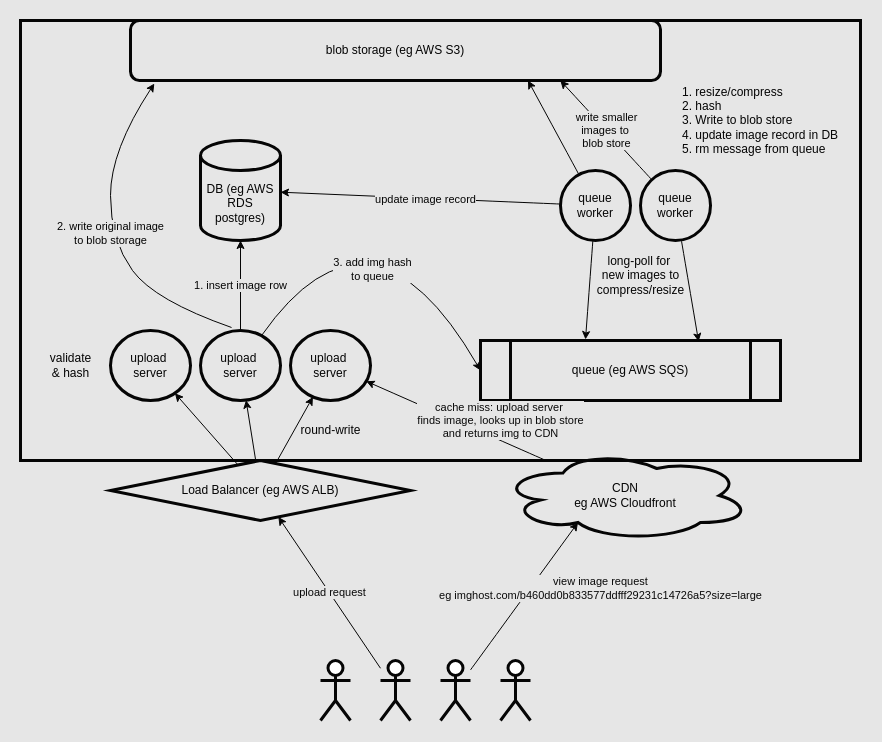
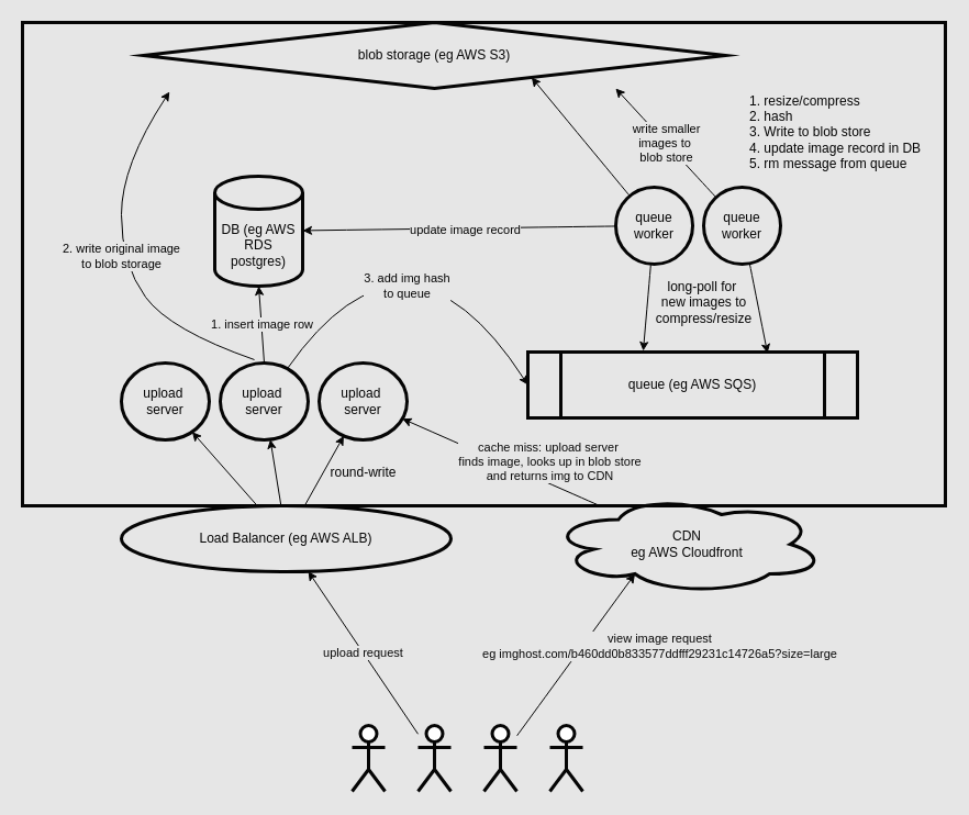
  <mxCell id="0" />
  <mxCell id="1" parent="0" />
  <mxCell id="2" value="" style="shape=umlActor;verticalLabelPosition=bottom;verticalAlign=top;html=1;outlineConnect=0;strokeColor=#050505;strokeWidth=3;labelBackgroundColor=none;" vertex="1" parent="1"><mxGeometry x="320" y="660" width="30" height="60" as="geometry" /></mxCell>
  <mxCell id="3" value="&lt;font style=&quot;&quot;&gt;upload request&lt;/font&gt;" style="edgeStyle=none;html=1;strokeColor=#050505;labelBackgroundColor=#E6E6E6;fontColor=#0A0A0A;" edge="1" parent="1" source="4" target="13"><mxGeometry relative="1" as="geometry"><mxPoint x="260" y="530" as="targetPoint" /></mxGeometry></mxCell>
  <mxCell id="4" value="" style="shape=umlActor;verticalLabelPosition=bottom;verticalAlign=top;html=1;outlineConnect=0;strokeColor=#050505;strokeWidth=3;labelBackgroundColor=none;" vertex="1" parent="1"><mxGeometry x="380" y="660" width="30" height="60" as="geometry" /></mxCell>
  <mxCell id="5" style="edgeStyle=none;curved=1;html=1;entryX=0.31;entryY=0.8;entryDx=0;entryDy=0;entryPerimeter=0;labelBackgroundColor=none;fontColor=#050505;strokeColor=#050505;" edge="1" parent="1" source="7" target="37"><mxGeometry relative="1" as="geometry" /></mxCell>
  <mxCell id="6" value="view image request&lt;br&gt;eg imghost.com/b460dd0b833577ddfff29231c14726a5?size=large" style="edgeLabel;html=1;align=center;verticalAlign=middle;resizable=0;points=[];fontColor=#0A0A0A;labelBackgroundColor=#E6E6E6;" vertex="1" connectable="0" parent="5"><mxGeometry x="0.076" y="4" relative="1" as="geometry"><mxPoint x="75" as="offset" /></mxGeometry></mxCell>
  <mxCell id="7" value="" style="shape=umlActor;verticalLabelPosition=bottom;verticalAlign=top;html=1;outlineConnect=0;strokeColor=#050505;strokeWidth=3;labelBackgroundColor=none;" vertex="1" parent="1"><mxGeometry x="440" y="660" width="30" height="60" as="geometry" /></mxCell>
  <mxCell id="8" value="" style="shape=umlActor;verticalLabelPosition=bottom;verticalAlign=top;html=1;outlineConnect=0;strokeColor=#050505;strokeWidth=3;labelBackgroundColor=none;" vertex="1" parent="1"><mxGeometry x="500" y="660" width="30" height="60" as="geometry" /></mxCell>
  <mxCell id="9" value="" style="whiteSpace=wrap;html=1;strokeColor=#050505;strokeWidth=3;fillColor=none;labelBackgroundColor=none;" vertex="1" parent="1"><mxGeometry x="20" y="20" width="840" height="440" as="geometry" /></mxCell>
  <mxCell id="10" style="edgeStyle=none;html=1;labelBackgroundColor=none;fontColor=#050505;strokeColor=#050505;" edge="1" parent="1" source="13" target="17"><mxGeometry relative="1" as="geometry" /></mxCell>
  <mxCell id="11" style="edgeStyle=none;html=1;labelBackgroundColor=none;fontColor=#050505;strokeColor=#050505;" edge="1" parent="1" source="13" target="20"><mxGeometry relative="1" as="geometry" /></mxCell>
  <mxCell id="12" style="edgeStyle=none;html=1;labelBackgroundColor=none;fontColor=#050505;strokeColor=#050505;" edge="1" parent="1" source="13" target="18"><mxGeometry relative="1" as="geometry" /></mxCell>
- <mxCell id="13" value="Load Balancer (eg AWS ALB)" style="rhombus;whiteSpace=wrap;html=1;fontColor=#050505;strokeColor=#050505;strokeWidth=3;fillColor=none;labelBackgroundColor=none;" vertex="1" parent="1"><mxGeometry x="110" y="460" width="300" height="60" as="geometry" /></mxCell>
- <mxCell id="14" value="blob storage (eg AWS S3)" style="rounded=1;whiteSpace=wrap;html=1;fontColor=#050505;strokeColor=#050505;strokeWidth=3;fillColor=none;labelBackgroundColor=none;" vertex="1" parent="1"><mxGeometry x="130" y="20" width="530" height="60" as="geometry" /></mxCell>
+ <mxCell id="13" value="Load Balancer (eg AWS ALB)" style="ellipse;whiteSpace=wrap;html=1;fontColor=#050505;strokeColor=#050505;strokeWidth=3;fillColor=none;labelBackgroundColor=none;" vertex="1" parent="1"><mxGeometry x="110" y="460" width="300" height="60" as="geometry" /></mxCell>
+ <mxCell id="14" value="blob storage (eg AWS S3)" style="rhombus;whiteSpace=wrap;html=1;fontColor=#050505;strokeColor=#050505;strokeWidth=3;fillColor=none;labelBackgroundColor=none;" vertex="1" parent="1"><mxGeometry x="130" y="20" width="530" height="60" as="geometry" /></mxCell>
  <mxCell id="15" value="1. insert image row" style="edgeStyle=none;html=1;entryX=0.5;entryY=1;entryDx=0;entryDy=0;entryPerimeter=0;labelBackgroundColor=#E6E6E6;fontColor=#050505;strokeColor=#050505;exitX=0.5;exitY=0;exitDx=0;exitDy=0;" edge="1" parent="1" source="20" target="22"><mxGeometry relative="1" as="geometry" /></mxCell>
  <mxCell id="16" value="2. write original image&lt;br&gt;to blob storage" style="edgeStyle=none;html=1;entryX=0.045;entryY=1.05;entryDx=0;entryDy=0;labelBackgroundColor=#E6E6E6;fontColor=#050505;strokeColor=#050505;entryPerimeter=0;exitX=0.388;exitY=-0.043;exitDx=0;exitDy=0;exitPerimeter=0;curved=1;" edge="1" parent="1" source="20" target="14"><mxGeometry relative="1" as="geometry"><Array as="points"><mxPoint x="154" y="300" /><mxPoint x="110" y="240" /><mxPoint x="110" y="150" /></Array></mxGeometry></mxCell>
  <mxCell id="17" value="upload&amp;nbsp;&lt;br&gt;server" style="ellipse;whiteSpace=wrap;html=1;fontColor=#050505;strokeColor=#050505;strokeWidth=3;fillColor=none;labelBackgroundColor=none;" vertex="1" parent="1"><mxGeometry x="110" y="330" width="80" height="70" as="geometry" /></mxCell>
  <mxCell id="18" value="upload&amp;nbsp;&lt;br&gt;server" style="ellipse;whiteSpace=wrap;html=1;fontColor=#050505;strokeColor=#050505;strokeWidth=3;fillColor=none;labelBackgroundColor=none;" vertex="1" parent="1"><mxGeometry x="290" y="330" width="80" height="70" as="geometry" /></mxCell>
  <mxCell id="19" value="3. add img hash &lt;br&gt;to queue" style="edgeStyle=none;html=1;entryX=0;entryY=0.5;entryDx=0;entryDy=0;labelBackgroundColor=#E6E6E6;fontColor=#050505;strokeColor=#050505;curved=1;" edge="1" parent="1" source="20" target="24"><mxGeometry x="0.31" y="-43" relative="1" as="geometry"><Array as="points"><mxPoint x="370" y="180" /></Array><mxPoint as="offset" /></mxGeometry></mxCell>
  <mxCell id="20" value="upload&amp;nbsp;&lt;br&gt;server" style="ellipse;whiteSpace=wrap;html=1;fontColor=#050505;strokeColor=#050505;strokeWidth=3;fillColor=none;labelBackgroundColor=none;" vertex="1" parent="1"><mxGeometry x="200" y="330" width="80" height="70" as="geometry" /></mxCell>
  <mxCell id="21" value="round-write" style="text;html=1;align=center;verticalAlign=middle;resizable=0;points=[];autosize=1;strokeColor=none;fillColor=none;fontColor=#050505;labelBackgroundColor=none;" vertex="1" parent="1"><mxGeometry x="290" y="420" width="80" height="20" as="geometry" /></mxCell>
- <mxCell id="22" value="DB (eg AWS RDS postgres)" style="shape=cylinder3;whiteSpace=wrap;html=1;boundedLbl=1;backgroundOutline=1;size=15;fontColor=#050505;strokeColor=#050505;strokeWidth=3;fillColor=none;labelBackgroundColor=none;" vertex="1" parent="1"><mxGeometry x="200" y="140" width="80" height="100" as="geometry" /></mxCell>
- <mxCell id="23" value="validate&lt;br&gt;&amp;amp; hash" style="text;html=1;align=center;verticalAlign=middle;resizable=0;points=[];autosize=1;strokeColor=none;fillColor=none;fontColor=#050505;labelBackgroundColor=none;" vertex="1" parent="1"><mxGeometry x="40" y="350" width="60" height="30" as="geometry" /></mxCell>
- <mxCell id="24" value="queue (eg AWS SQS)" style="shape=process;whiteSpace=wrap;html=1;backgroundOutline=1;fontColor=#050505;strokeColor=#050505;strokeWidth=3;fillColor=none;labelBackgroundColor=none;" vertex="1" parent="1"><mxGeometry x="480" y="340" width="300" height="60" as="geometry" /></mxCell>
+ <mxCell id="22" value="DB (eg AWS RDS postgres)" style="shape=cylinder3;whiteSpace=wrap;html=1;boundedLbl=1;backgroundOutline=1;size=15;fontColor=#050505;strokeColor=#050505;strokeWidth=3;fillColor=none;labelBackgroundColor=none;" vertex="1" parent="1"><mxGeometry x="195" y="160" width="80" height="100" as="geometry" /></mxCell>
+ <mxCell id="24" value="queue (eg AWS SQS)" style="shape=process;whiteSpace=wrap;html=1;backgroundOutline=1;fontColor=#050505;strokeColor=#050505;strokeWidth=3;fillColor=none;labelBackgroundColor=none;" vertex="1" parent="1"><mxGeometry x="480" y="320" width="300" height="60" as="geometry" /></mxCell>
  <mxCell id="25" style="edgeStyle=none;curved=1;html=1;entryX=0.35;entryY=-0.017;entryDx=0;entryDy=0;entryPerimeter=0;labelBackgroundColor=none;fontColor=#050505;strokeColor=#050505;" edge="1" parent="1" source="30" target="24"><mxGeometry relative="1" as="geometry" /></mxCell>
  <mxCell id="26" style="edgeStyle=none;curved=1;html=1;labelBackgroundColor=none;fontColor=#050505;strokeColor=#050505;" edge="1" parent="1" source="30" target="22"><mxGeometry relative="1" as="geometry" /></mxCell>
  <mxCell id="27" value="&lt;span style=&quot;&quot;&gt;&lt;br&gt;&lt;/span&gt;" style="edgeLabel;html=1;align=center;verticalAlign=middle;resizable=0;points=[];fontColor=#050505;labelBackgroundColor=none;" vertex="1" connectable="0" parent="26"><mxGeometry x="-0.092" y="-1" relative="1" as="geometry"><mxPoint as="offset" /></mxGeometry></mxCell>
  <mxCell id="28" value="&lt;span style=&quot;&quot;&gt;update image record&lt;/span&gt;" style="edgeLabel;html=1;align=center;verticalAlign=middle;resizable=0;points=[];fontColor=#050505;labelBackgroundColor=#E6E6E6;" vertex="1" connectable="0" parent="26"><mxGeometry x="-0.029" y="1" relative="1" as="geometry"><mxPoint as="offset" /></mxGeometry></mxCell>
  <mxCell id="29" style="edgeStyle=none;curved=1;html=1;entryX=0.75;entryY=1;entryDx=0;entryDy=0;labelBackgroundColor=none;fontColor=#050505;strokeColor=#050505;" edge="1" parent="1" source="30" target="14"><mxGeometry relative="1" as="geometry" /></mxCell>
  <mxCell id="30" value="queue worker" style="ellipse;whiteSpace=wrap;html=1;fontColor=#050505;strokeColor=#050505;strokeWidth=3;fillColor=none;labelBackgroundColor=none;" vertex="1" parent="1"><mxGeometry x="560" y="170" width="70" height="70" as="geometry" /></mxCell>
  <mxCell id="31" style="edgeStyle=none;curved=1;html=1;entryX=0.727;entryY=0.017;entryDx=0;entryDy=0;entryPerimeter=0;labelBackgroundColor=none;fontColor=#050505;strokeColor=#050505;" edge="1" parent="1" source="33" target="24"><mxGeometry relative="1" as="geometry" /></mxCell>
  <mxCell id="32" value="write smaller&lt;br&gt;images to&amp;nbsp;&lt;br&gt;blob store" style="edgeStyle=none;curved=1;html=1;entryX=0.811;entryY=1;entryDx=0;entryDy=0;entryPerimeter=0;labelBackgroundColor=#E6E6E6;fontColor=#050505;strokeColor=#050505;" edge="1" parent="1" source="33" target="14"><mxGeometry relative="1" as="geometry" /></mxCell>
  <mxCell id="33" value="queue worker" style="ellipse;whiteSpace=wrap;html=1;fontColor=#050505;strokeColor=#050505;strokeWidth=3;fillColor=none;labelBackgroundColor=none;" vertex="1" parent="1"><mxGeometry x="640" y="170" width="70" height="70" as="geometry" /></mxCell>
  <mxCell id="34" value="long-poll for&amp;nbsp;&lt;br&gt;new images to &lt;br&gt;compress/resize" style="text;html=1;align=center;verticalAlign=middle;resizable=0;points=[];autosize=1;strokeColor=none;fillColor=none;fontColor=#050505;labelBackgroundColor=none;" vertex="1" parent="1"><mxGeometry x="590" y="250" width="100" height="50" as="geometry" /></mxCell>
  <mxCell id="35" value="1. resize/compress&lt;br&gt;2. hash&lt;br&gt;3. Write to blob store&lt;br&gt;4. update image record in DB&lt;br&gt;5. rm message from queue" style="text;html=1;align=left;verticalAlign=middle;resizable=0;points=[];autosize=1;strokeColor=none;fillColor=none;fontColor=#050505;labelBackgroundColor=none;" vertex="1" parent="1"><mxGeometry x="680" y="80" width="170" height="80" as="geometry" /></mxCell>
  <mxCell id="36" value="cache miss: upload server&amp;nbsp;&lt;br&gt;finds image, looks up in blob store&lt;br&gt;and returns img to CDN" style="edgeStyle=none;curved=1;html=1;labelBackgroundColor=#E6E6E6;fontColor=#0A0A0A;strokeColor=#050505;" edge="1" parent="1" source="37" target="18"><mxGeometry x="-0.409" y="-18" relative="1" as="geometry"><mxPoint as="offset" /></mxGeometry></mxCell>
  <mxCell id="37" value="CDN&lt;br&gt;eg AWS Cloudfront" style="ellipse;shape=cloud;whiteSpace=wrap;html=1;labelBackgroundColor=none;fontColor=#050505;strokeColor=#050505;strokeWidth=3;fillColor=none;" vertex="1" parent="1"><mxGeometry x="500" y="450" width="250" height="90" as="geometry" /></mxCell>
